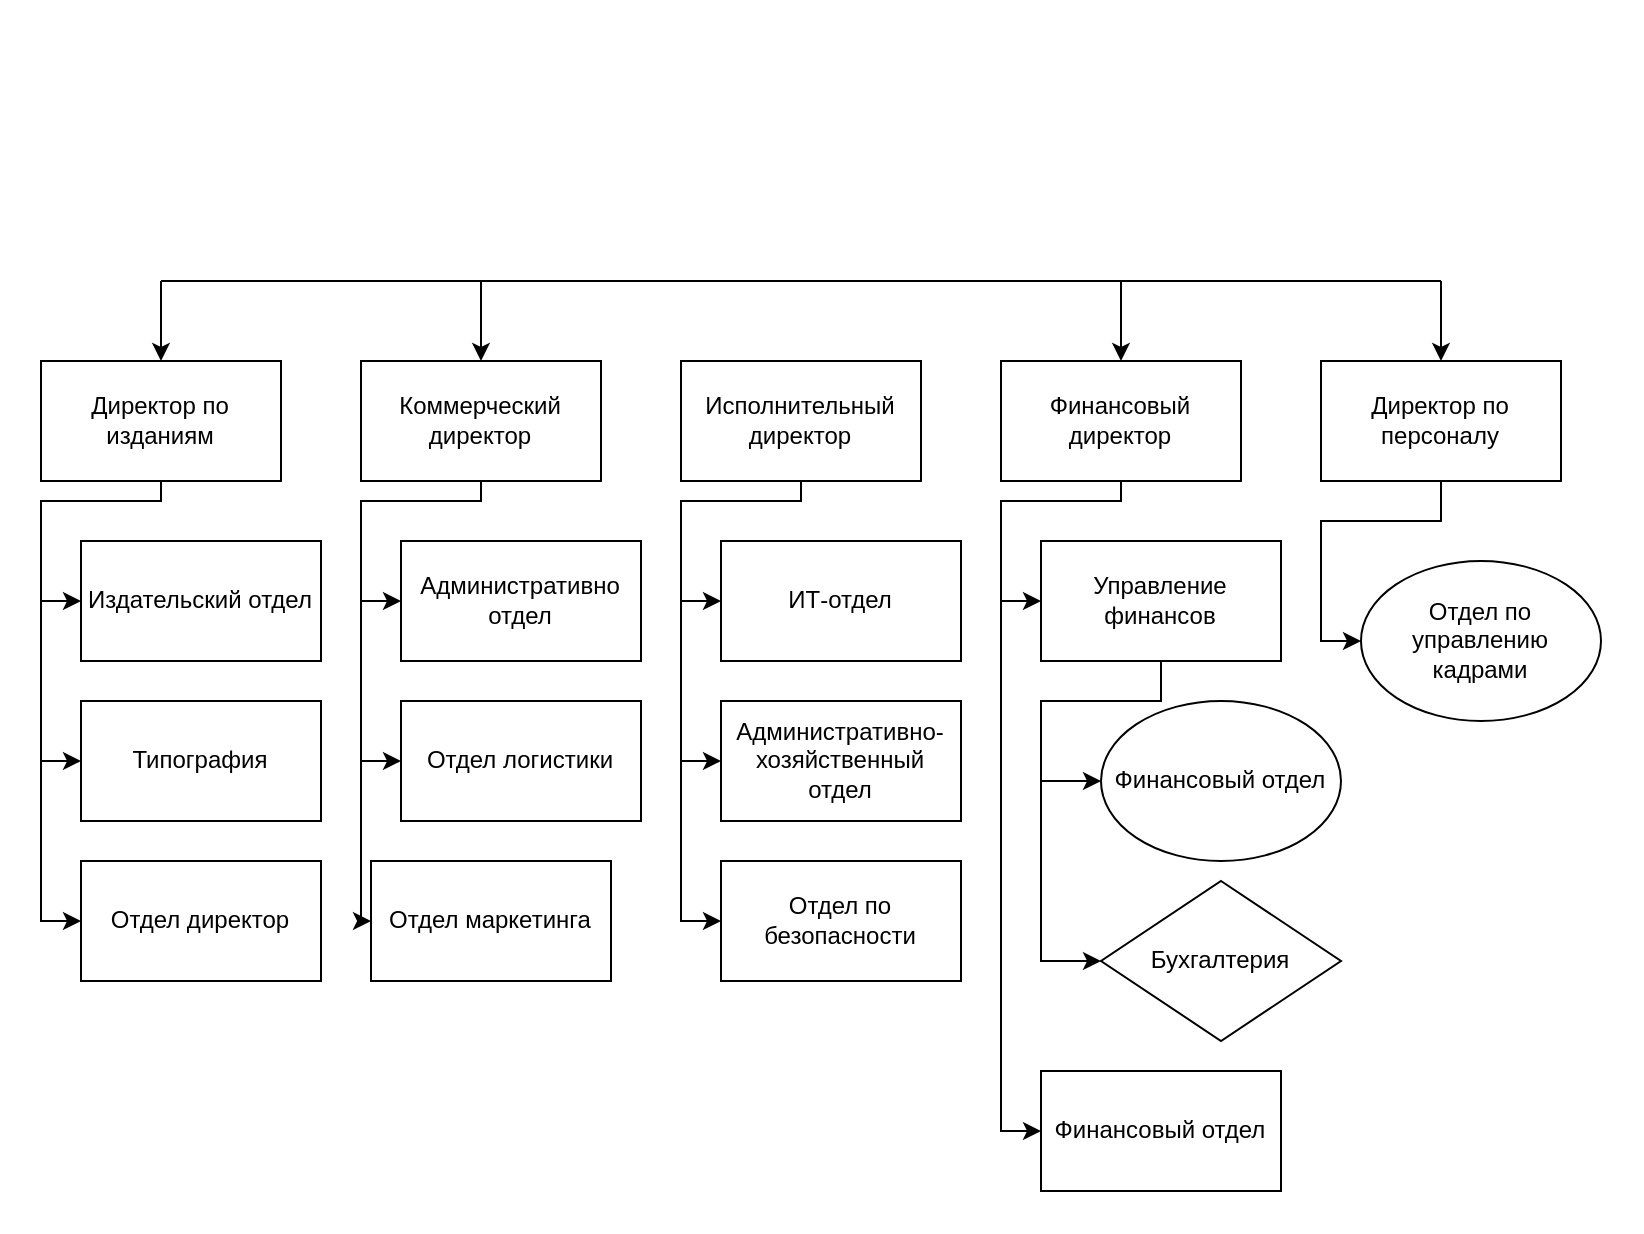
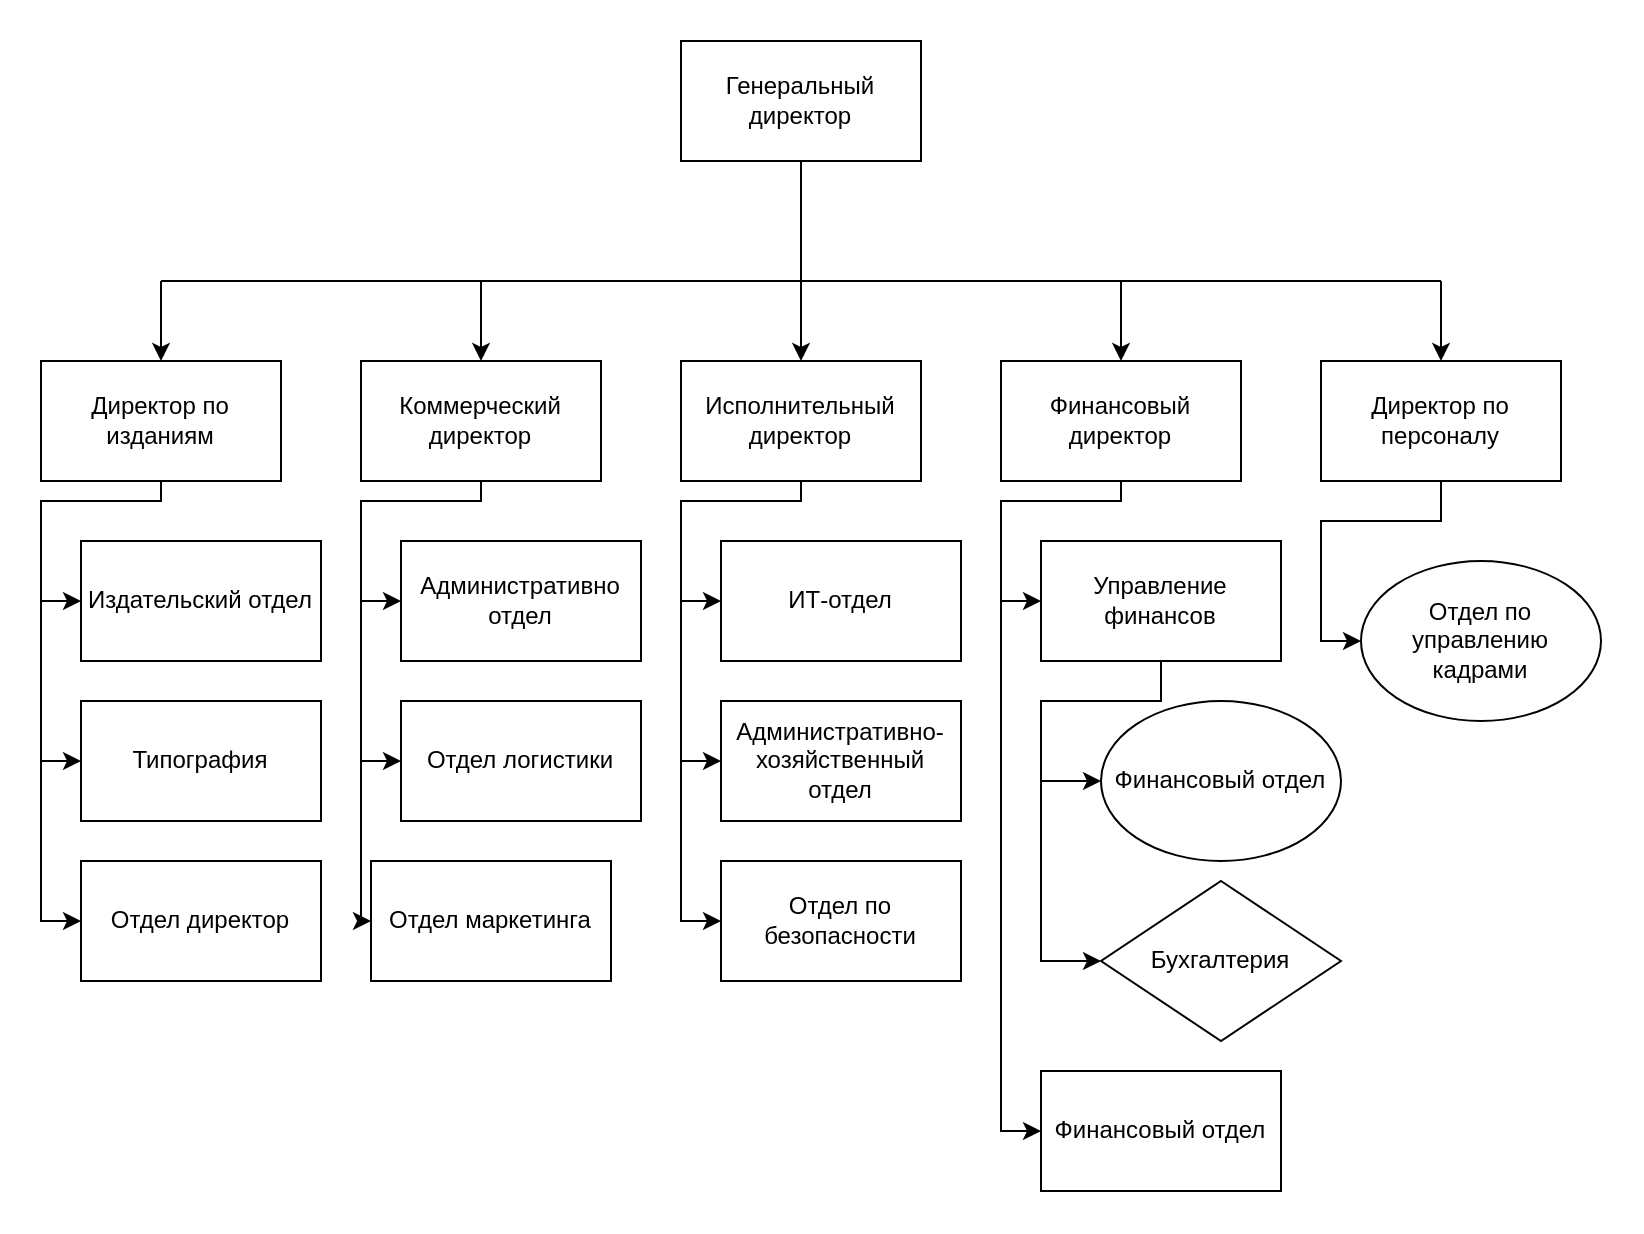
  <mxCell id="0" />
  <mxCell id="1" parent="0" />
+ <mxCell id="2" value="" style="edgeStyle=orthogonalEdgeStyle;rounded=0;orthogonalLoop=1;jettySize=auto;html=1;" edge="1" parent="1" source="3" target="6"><mxGeometry relative="1" as="geometry" /></mxCell>
+ <mxCell id="3" value="Генеральный директор" style="rounded=0;whiteSpace=wrap;html=1;" vertex="1" parent="1"><mxGeometry x="340" y="20" width="120" height="60" as="geometry" /></mxCell>
  <mxCell id="4" value="Директор по изданиям" style="rounded=0;whiteSpace=wrap;html=1;" vertex="1" parent="1"><mxGeometry x="20" y="180" width="120" height="60" as="geometry" /></mxCell>
  <mxCell id="5" value="Коммерческий директор" style="rounded=0;whiteSpace=wrap;html=1;" vertex="1" parent="1"><mxGeometry x="180" y="180" width="120" height="60" as="geometry" /></mxCell>
  <mxCell id="6" value="Исполнительный директор" style="rounded=0;whiteSpace=wrap;html=1;" vertex="1" parent="1"><mxGeometry x="340" y="180" width="120" height="60" as="geometry" /></mxCell>
  <mxCell id="7" value="Финансовый директор" style="rounded=0;whiteSpace=wrap;html=1;" vertex="1" parent="1"><mxGeometry x="500" y="180" width="120" height="60" as="geometry" /></mxCell>
  <mxCell id="8" value="Директор по персоналу" style="rounded=0;whiteSpace=wrap;html=1;" vertex="1" parent="1"><mxGeometry x="660" y="180" width="120" height="60" as="geometry" /></mxCell>
  <mxCell id="9" value="" style="endArrow=none;html=1;rounded=0;" edge="1" parent="1"><mxGeometry width="50" height="50" relative="1" as="geometry"><mxPoint x="80" y="140" as="sourcePoint" /><mxPoint x="720" y="140" as="targetPoint" /></mxGeometry></mxCell>
  <mxCell id="10" value="" style="endArrow=classic;html=1;rounded=0;entryX=0.5;entryY=0;entryDx=0;entryDy=0;" edge="1" parent="1" target="4"><mxGeometry width="50" height="50" relative="1" as="geometry"><mxPoint x="80" y="140" as="sourcePoint" /><mxPoint x="130" y="90" as="targetPoint" /></mxGeometry></mxCell>
  <mxCell id="11" value="" style="endArrow=classic;html=1;rounded=0;entryX=0.5;entryY=0;entryDx=0;entryDy=0;" edge="1" parent="1" target="5"><mxGeometry width="50" height="50" relative="1" as="geometry"><mxPoint x="240" y="140" as="sourcePoint" /><mxPoint x="290" y="90" as="targetPoint" /></mxGeometry></mxCell>
  <mxCell id="12" value="" style="endArrow=classic;html=1;rounded=0;entryX=0.5;entryY=0;entryDx=0;entryDy=0;" edge="1" parent="1" target="7"><mxGeometry width="50" height="50" relative="1" as="geometry"><mxPoint x="560" y="140" as="sourcePoint" /><mxPoint x="610" y="90" as="targetPoint" /></mxGeometry></mxCell>
  <mxCell id="13" value="" style="endArrow=classic;html=1;rounded=0;entryX=0.5;entryY=0;entryDx=0;entryDy=0;" edge="1" parent="1" target="8"><mxGeometry width="50" height="50" relative="1" as="geometry"><mxPoint x="720" y="140" as="sourcePoint" /><mxPoint x="770" y="90" as="targetPoint" /></mxGeometry></mxCell>
  <mxCell id="14" value="Отдел по управлению кадрами" style="ellipse;whiteSpace=wrap;html=1;" vertex="1" parent="1"><mxGeometry x="680" y="280" width="120" height="80" as="geometry" /></mxCell>
  <mxCell id="15" value="" style="endArrow=classic;html=1;rounded=0;entryX=0;entryY=0.5;entryDx=0;entryDy=0;" edge="1" parent="1" target="14"><mxGeometry width="50" height="50" relative="1" as="geometry"><mxPoint x="720" y="240" as="sourcePoint" /><mxPoint x="770" y="190" as="targetPoint" /><Array as="points"><mxPoint x="720" y="260" /><mxPoint x="660" y="260" /><mxPoint x="660" y="320" /></Array></mxGeometry></mxCell>
  <mxCell id="16" value="Управление финансов" style="rounded=0;whiteSpace=wrap;html=1;" vertex="1" parent="1"><mxGeometry x="520" y="270" width="120" height="60" as="geometry" /></mxCell>
  <mxCell id="17" value="" style="endArrow=classic;html=1;rounded=0;entryX=0;entryY=0.5;entryDx=0;entryDy=0;" edge="1" parent="1" target="16"><mxGeometry width="50" height="50" relative="1" as="geometry"><mxPoint x="560" y="240" as="sourcePoint" /><mxPoint x="610" y="190" as="targetPoint" /><Array as="points"><mxPoint x="560" y="250" /><mxPoint x="500" y="250" /><mxPoint x="500" y="300" /></Array></mxGeometry></mxCell>
  <mxCell id="18" value="Финансовый отдел" style="ellipse;whiteSpace=wrap;html=1;" vertex="1" parent="1"><mxGeometry x="550" y="350" width="120" height="80" as="geometry" /></mxCell>
  <mxCell id="19" value="Бухгалтерия" style="rhombus;whiteSpace=wrap;html=1;" vertex="1" parent="1"><mxGeometry x="550" y="440" width="120" height="80" as="geometry" /></mxCell>
  <mxCell id="20" value="Финансовый отдел" style="rounded=0;whiteSpace=wrap;html=1;" vertex="1" parent="1"><mxGeometry x="520" y="535" width="120" height="60" as="geometry" /></mxCell>
  <mxCell id="21" value="" style="endArrow=classic;html=1;rounded=0;entryX=0;entryY=0.5;entryDx=0;entryDy=0;" edge="1" parent="1" target="20"><mxGeometry width="50" height="50" relative="1" as="geometry"><mxPoint x="500" y="300" as="sourcePoint" /><mxPoint x="540" y="310" as="targetPoint" /><Array as="points"><mxPoint x="500" y="565" /></Array></mxGeometry></mxCell>
  <mxCell id="22" value="" style="endArrow=classic;html=1;rounded=0;entryX=0;entryY=0.5;entryDx=0;entryDy=0;" edge="1" parent="1" target="19"><mxGeometry width="50" height="50" relative="1" as="geometry"><mxPoint x="580" y="330" as="sourcePoint" /><mxPoint x="630" y="280" as="targetPoint" /><Array as="points"><mxPoint x="580" y="350" /><mxPoint x="520" y="350" /><mxPoint x="520" y="480" /></Array></mxGeometry></mxCell>
  <mxCell id="23" value="" style="endArrow=classic;html=1;rounded=0;entryX=0;entryY=0.5;entryDx=0;entryDy=0;" edge="1" parent="1" target="18"><mxGeometry width="50" height="50" relative="1" as="geometry"><mxPoint x="520" y="390" as="sourcePoint" /><mxPoint x="580" y="350" as="targetPoint" /></mxGeometry></mxCell>
  <mxCell id="24" value="ИТ-отдел" style="rounded=0;whiteSpace=wrap;html=1;" vertex="1" parent="1"><mxGeometry x="360" y="270" width="120" height="60" as="geometry" /></mxCell>
  <mxCell id="25" value="Административно-хозяйственный отдел" style="rounded=0;whiteSpace=wrap;html=1;" vertex="1" parent="1"><mxGeometry x="360" y="350" width="120" height="60" as="geometry" /></mxCell>
  <mxCell id="26" value="Отдел по безопасности" style="rounded=0;whiteSpace=wrap;html=1;" vertex="1" parent="1"><mxGeometry x="360" y="430" width="120" height="60" as="geometry" /></mxCell>
  <mxCell id="27" value="" style="endArrow=classic;html=1;rounded=0;entryX=0;entryY=0.5;entryDx=0;entryDy=0;exitX=0.5;exitY=1;exitDx=0;exitDy=0;" edge="1" parent="1" source="6" target="24"><mxGeometry width="50" height="50" relative="1" as="geometry"><mxPoint x="400" y="240" as="sourcePoint" /><mxPoint x="360" y="300" as="targetPoint" /><Array as="points"><mxPoint x="400" y="250" /><mxPoint x="340" y="250" /><mxPoint x="340" y="300" /></Array></mxGeometry></mxCell>
  <mxCell id="28" value="" style="endArrow=classic;html=1;rounded=0;entryX=0;entryY=0.5;entryDx=0;entryDy=0;" edge="1" parent="1" target="26"><mxGeometry width="50" height="50" relative="1" as="geometry"><mxPoint x="340" y="300" as="sourcePoint" /><mxPoint x="330" y="320" as="targetPoint" /><Array as="points"><mxPoint x="340" y="460" /></Array></mxGeometry></mxCell>
  <mxCell id="29" value="" style="endArrow=classic;html=1;rounded=0;entryX=0;entryY=0.5;entryDx=0;entryDy=0;" edge="1" parent="1" target="25"><mxGeometry width="50" height="50" relative="1" as="geometry"><mxPoint x="340" y="380" as="sourcePoint" /><mxPoint x="390" y="330" as="targetPoint" /></mxGeometry></mxCell>
  <mxCell id="30" value="Административно отдел" style="rounded=0;whiteSpace=wrap;html=1;" vertex="1" parent="1"><mxGeometry x="200" y="270" width="120" height="60" as="geometry" /></mxCell>
  <mxCell id="31" value="Отдел логистики" style="rounded=0;whiteSpace=wrap;html=1;" vertex="1" parent="1"><mxGeometry x="200" y="350" width="120" height="60" as="geometry" /></mxCell>
  <mxCell id="32" value="Отдел маркетинга" style="rounded=0;whiteSpace=wrap;html=1;" vertex="1" parent="1"><mxGeometry x="185" y="430" width="120" height="60" as="geometry" /></mxCell>
  <mxCell id="33" value="" style="endArrow=classic;html=1;rounded=0;entryX=0;entryY=0.5;entryDx=0;entryDy=0;exitX=0.5;exitY=1;exitDx=0;exitDy=0;" edge="1" parent="1" target="30"><mxGeometry width="50" height="50" relative="1" as="geometry"><mxPoint x="240" y="240" as="sourcePoint" /><mxPoint x="200" y="300" as="targetPoint" /><Array as="points"><mxPoint x="240" y="250" /><mxPoint x="180" y="250" /><mxPoint x="180" y="300" /></Array></mxGeometry></mxCell>
  <mxCell id="34" value="" style="endArrow=classic;html=1;rounded=0;entryX=0;entryY=0.5;entryDx=0;entryDy=0;" edge="1" parent="1" target="32"><mxGeometry width="50" height="50" relative="1" as="geometry"><mxPoint x="180" y="300" as="sourcePoint" /><mxPoint x="170" y="320" as="targetPoint" /><Array as="points"><mxPoint x="180" y="460" /></Array></mxGeometry></mxCell>
  <mxCell id="35" value="" style="endArrow=classic;html=1;rounded=0;entryX=0;entryY=0.5;entryDx=0;entryDy=0;" edge="1" parent="1" target="31"><mxGeometry width="50" height="50" relative="1" as="geometry"><mxPoint x="180" y="380" as="sourcePoint" /><mxPoint x="230" y="330" as="targetPoint" /></mxGeometry></mxCell>
  <mxCell id="36" value="Издательский отдел" style="rounded=0;whiteSpace=wrap;html=1;" vertex="1" parent="1"><mxGeometry x="40" y="270" width="120" height="60" as="geometry" /></mxCell>
  <mxCell id="37" value="Типография" style="rounded=0;whiteSpace=wrap;html=1;" vertex="1" parent="1"><mxGeometry x="40" y="350" width="120" height="60" as="geometry" /></mxCell>
  <mxCell id="38" value="Отдел директор" style="rounded=0;whiteSpace=wrap;html=1;" vertex="1" parent="1"><mxGeometry x="40" y="430" width="120" height="60" as="geometry" /></mxCell>
  <mxCell id="39" value="" style="endArrow=classic;html=1;rounded=0;entryX=0;entryY=0.5;entryDx=0;entryDy=0;exitX=0.5;exitY=1;exitDx=0;exitDy=0;" edge="1" parent="1" target="36"><mxGeometry width="50" height="50" relative="1" as="geometry"><mxPoint x="80" y="240" as="sourcePoint" /><mxPoint x="40" y="300" as="targetPoint" /><Array as="points"><mxPoint x="80" y="250" /><mxPoint x="20" y="250" /><mxPoint x="20" y="300" /></Array></mxGeometry></mxCell>
  <mxCell id="40" value="" style="endArrow=classic;html=1;rounded=0;entryX=0;entryY=0.5;entryDx=0;entryDy=0;" edge="1" parent="1" target="38"><mxGeometry width="50" height="50" relative="1" as="geometry"><mxPoint x="20" y="300" as="sourcePoint" /><mxPoint x="10" y="320" as="targetPoint" /><Array as="points"><mxPoint x="20" y="460" /></Array></mxGeometry></mxCell>
  <mxCell id="41" value="" style="endArrow=classic;html=1;rounded=0;entryX=0;entryY=0.5;entryDx=0;entryDy=0;" edge="1" parent="1" target="37"><mxGeometry width="50" height="50" relative="1" as="geometry"><mxPoint x="20" y="380" as="sourcePoint" /><mxPoint x="70" y="330" as="targetPoint" /></mxGeometry></mxCell>
